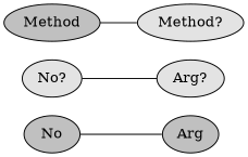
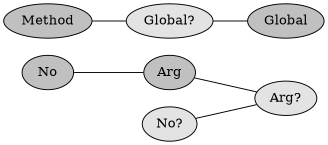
  graph {
    rankdir=LR
    node [fillcolor=gray style=filled]
    n1 [label=No]
    n2 [label=Arg]
    n3 [fillcolor=gray89 label="No?"]
    n4 [fillcolor=gray89 label="Arg?"]
    n5 [label=Method]
-   n6 [fillcolor=gray89 label="Method?"]
+   n6 [fillcolor=gray89 label="Global?"]
+   n7 [label=Global]
    n1 -- n2
+   n2 -- n4
    n3 -- n4
    n5 -- n6
+   n6 -- n7
  }
